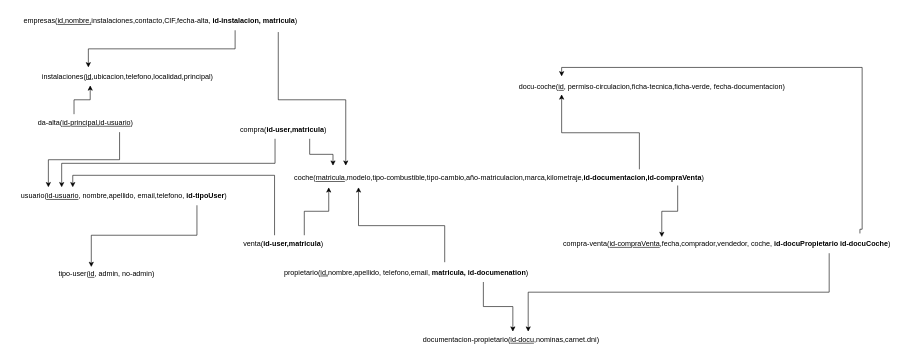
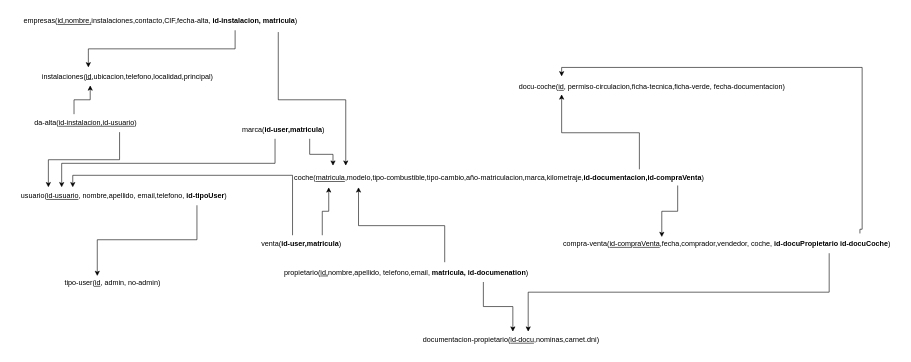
  <mxCell id="0" />
  <mxCell id="1" parent="0" />
  <mxCell id="2" value="empresas(&lt;u&gt;id,nombre,&lt;/u&gt;instalaciones,contacto,CIF,fecha-alta, &lt;b&gt;id-instalacion, matricula&lt;/b&gt;)" style="text;html=1;align=center;verticalAlign=middle;resizable=0;points=[[0.17,1,0,0,0],[0.33,1,0,0,0],[0.5,1,0,0,0],[0.67,1,0,0,0],[0.76,1,0,0,0],[0.91,1,0,0,3]];autosize=1;strokeColor=none;fillColor=none;" parent="1" vertex="1"><mxGeometry x="26" y="20" width="480" height="30" as="geometry" /></mxCell>
  <mxCell id="3" value="instalaciones(&lt;u&gt;id&lt;/u&gt;,ubicacion,telefono,localidad,principal)" style="text;html=1;align=center;verticalAlign=middle;resizable=0;points=[[0.17,0,0,0,0],[0.17,1,0,0,0],[0.29,0,0,0,0],[0.3,1,0,0,0],[0.5,0,0,0,0],[0.5,1,0,0,0],[0.67,0,0,0,0],[0.67,1,0,0,0],[0.83,0,0,0,0],[0.83,1,0,0,0]];autosize=1;strokeColor=none;fillColor=none;" parent="1" vertex="1"><mxGeometry x="56" y="112" width="310" height="30" as="geometry" /></mxCell>
  <mxCell id="4" style="edgeStyle=orthogonalEdgeStyle;rounded=0;orthogonalLoop=1;jettySize=auto;html=1;exitX=0.76;exitY=1;exitDx=0;exitDy=0;exitPerimeter=0;entryX=0.29;entryY=0;entryDx=0;entryDy=0;entryPerimeter=0;" parent="1" source="2" target="3" edge="1"><mxGeometry relative="1" as="geometry" /></mxCell>
- <mxCell id="5" value="da-alta(&lt;u&gt;id-principal,id-usuario&lt;/u&gt;)" style="text;html=1;align=center;verticalAlign=middle;resizable=0;points=[[0.2,1,0,0,0],[0.4,0,0,0,0],[0.4,1,0,0,0],[0.6,0,0,0,0],[0.6,1,0,0,0],[0.8,0,0,0,0],[0.8,1,0,0,0]];autosize=1;strokeColor=none;fillColor=none;" parent="1" vertex="1"><mxGeometry x="46" y="190" width="190" height="30" as="geometry" /></mxCell>
+ <mxCell id="5" value="da-alta(&lt;u&gt;id-instalacion,id-usuario&lt;/u&gt;)" style="text;html=1;align=center;verticalAlign=middle;resizable=0;points=[[0.2,1,0,0,0],[0.4,0,0,0,0],[0.4,1,0,0,0],[0.6,0,0,0,0],[0.6,1,0,0,0],[0.8,0,0,0,0],[0.8,1,0,0,0]];autosize=1;strokeColor=none;fillColor=none;" parent="1" vertex="1"><mxGeometry x="46" y="190" width="190" height="30" as="geometry" /></mxCell>
  <mxCell id="6" value="usuario(&lt;u&gt;id-usuario&lt;/u&gt;, nombre,apellido, email,telefono, &lt;b&gt;id-tipoUser&lt;/b&gt;)" style="text;html=1;align=center;verticalAlign=middle;resizable=0;points=[[0.16,0,0,0,0],[0.17,1,0,0,0],[0.22,0,0,0,0],[0.27,0,0,0,0],[0.33,1,0,0,0],[0.5,1,0,0,0],[0.67,1,0,0,0],[0.8,0,0,0,0],[0.83,1,0,0,0]];autosize=1;strokeColor=none;fillColor=none;" parent="1" vertex="1"><mxGeometry x="20" y="312" width="370" height="30" as="geometry" /></mxCell>
  <mxCell id="7" style="edgeStyle=orthogonalEdgeStyle;rounded=0;orthogonalLoop=1;jettySize=auto;html=1;exitX=0.8;exitY=1;exitDx=0;exitDy=0;exitPerimeter=0;entryX=0.16;entryY=0;entryDx=0;entryDy=0;entryPerimeter=0;" parent="1" source="5" target="6" edge="1"><mxGeometry relative="1" as="geometry" /></mxCell>
  <mxCell id="8" style="edgeStyle=orthogonalEdgeStyle;rounded=0;orthogonalLoop=1;jettySize=auto;html=1;exitX=0.3;exitY=1;exitDx=0;exitDy=0;exitPerimeter=0;entryX=0.4;entryY=0;entryDx=0;entryDy=0;entryPerimeter=0;startArrow=classic;startFill=1;endArrow=none;endFill=0;" parent="1" source="3" target="5" edge="1"><mxGeometry relative="1" as="geometry" /></mxCell>
- <mxCell id="9" value="tipo-user(&lt;u&gt;id&lt;/u&gt;, admin, no-admin)" style="text;html=1;align=center;verticalAlign=middle;resizable=0;points=[[0.36,0.1,0,0,0]];autosize=1;strokeColor=none;fillColor=none;" parent="1" vertex="1"><mxGeometry x="86" y="442" width="180" height="30" as="geometry" /></mxCell>
+ <mxCell id="9" value="tipo-user(&lt;u&gt;id&lt;/u&gt;, admin, no-admin)" style="text;html=1;align=center;verticalAlign=middle;resizable=0;points=[[0.36,0.1,0,0,0]];autosize=1;strokeColor=none;fillColor=none;" parent="1" vertex="1"><mxGeometry x="96" y="457" width="180" height="30" as="geometry" /></mxCell>
  <mxCell id="10" style="edgeStyle=orthogonalEdgeStyle;rounded=0;orthogonalLoop=1;jettySize=auto;html=1;exitX=0.83;exitY=1;exitDx=0;exitDy=0;exitPerimeter=0;entryX=0.36;entryY=0.1;entryDx=0;entryDy=0;entryPerimeter=0;" parent="1" source="6" target="9" edge="1"><mxGeometry relative="1" as="geometry" /></mxCell>
  <mxCell id="11" value="coche(&lt;u&gt;matricula&lt;/u&gt;,modelo,tipo-combustible,tipo-cambio,año-matriculacion,marca,kilometraje,&lt;b&gt;id-documentacion,id-compraVenta&lt;/b&gt;)" style="text;html=1;align=center;verticalAlign=middle;resizable=0;points=[[0.1,1,0,0,0],[0.11,0,0,0,-6],[0.14,0,0,0,-6],[0.17,1,0,0,0],[0.33,1,0,0,0],[0.5,0,0,0,0],[0.5,1,0,0,0],[0.67,0,0,0,0],[0.67,1,0,0,0],[0.83,0,0,0,0],[0.83,1,0,0,0],[0.92,0.9,0,0,0]];autosize=1;strokeColor=none;fillColor=none;" parent="1" vertex="1"><mxGeometry x="476" y="282" width="710" height="30" as="geometry" /></mxCell>
  <mxCell id="12" style="edgeStyle=orthogonalEdgeStyle;rounded=0;orthogonalLoop=1;jettySize=auto;html=1;exitX=0.91;exitY=1;exitDx=0;exitDy=3;exitPerimeter=0;entryX=0.14;entryY=0;entryDx=0;entryDy=-6;entryPerimeter=0;" parent="1" source="2" target="11" edge="1"><mxGeometry relative="1" as="geometry" /></mxCell>
- <mxCell id="13" value="compra(&lt;b&gt;id-user,matricula&lt;/b&gt;)" style="text;html=1;align=center;verticalAlign=middle;resizable=0;points=[[0.42,0.97,0,0,0],[0.76,0.97,0,0,0]];autosize=1;strokeColor=none;fillColor=none;" parent="1" vertex="1"><mxGeometry x="386" y="202" width="170" height="30" as="geometry" /></mxCell>
+ <mxCell id="13" value="marca(&lt;b&gt;id-user,matricula&lt;/b&gt;)" style="text;html=1;align=center;verticalAlign=middle;resizable=0;points=[[0.42,0.97,0,0,0],[0.76,0.97,0,0,0]];autosize=1;strokeColor=none;fillColor=none;" parent="1" vertex="1"><mxGeometry x="386" y="202" width="170" height="30" as="geometry" /></mxCell>
  <mxCell id="14" style="edgeStyle=orthogonalEdgeStyle;rounded=0;orthogonalLoop=1;jettySize=auto;html=1;exitX=0.42;exitY=0.97;exitDx=0;exitDy=0;exitPerimeter=0;entryX=0.22;entryY=0;entryDx=0;entryDy=0;entryPerimeter=0;" parent="1" source="13" target="6" edge="1"><mxGeometry relative="1" as="geometry" /></mxCell>
  <mxCell id="15" style="edgeStyle=orthogonalEdgeStyle;rounded=0;orthogonalLoop=1;jettySize=auto;html=1;exitX=0.76;exitY=0.97;exitDx=0;exitDy=0;exitPerimeter=0;entryX=0.11;entryY=0;entryDx=0;entryDy=-6;entryPerimeter=0;" parent="1" source="13" target="11" edge="1"><mxGeometry relative="1" as="geometry" /></mxCell>
- <mxCell id="16" value="venta(&lt;b&gt;id-user,matricula&lt;/b&gt;)" style="text;html=1;align=center;verticalAlign=middle;resizable=0;points=[[0.41,0,0,0,0],[0.72,0,0,0,0]];autosize=1;strokeColor=none;fillColor=none;" parent="1" vertex="1"><mxGeometry x="391" y="392" width="160" height="30" as="geometry" /></mxCell>
+ <mxCell id="16" value="venta(&lt;b&gt;id-user,matricula&lt;/b&gt;)" style="text;html=1;align=center;verticalAlign=middle;resizable=0;points=[[0.41,0,0,0,0],[0.72,0,0,0,0]];autosize=1;strokeColor=none;fillColor=none;" parent="1" vertex="1"><mxGeometry x="421" y="392" width="160" height="30" as="geometry" /></mxCell>
  <mxCell id="17" style="edgeStyle=orthogonalEdgeStyle;rounded=0;orthogonalLoop=1;jettySize=auto;html=1;exitX=0.72;exitY=0;exitDx=0;exitDy=0;exitPerimeter=0;entryX=0.1;entryY=1;entryDx=0;entryDy=0;entryPerimeter=0;" parent="1" source="16" target="11" edge="1"><mxGeometry relative="1" as="geometry" /></mxCell>
  <mxCell id="18" style="edgeStyle=orthogonalEdgeStyle;rounded=0;orthogonalLoop=1;jettySize=auto;html=1;exitX=0.41;exitY=0;exitDx=0;exitDy=0;exitPerimeter=0;entryX=0.27;entryY=0;entryDx=0;entryDy=0;entryPerimeter=0;" parent="1" source="16" target="6" edge="1"><mxGeometry relative="1" as="geometry" /></mxCell>
  <mxCell id="19" style="edgeStyle=orthogonalEdgeStyle;rounded=0;orthogonalLoop=1;jettySize=auto;html=1;exitX=0.8;exitY=1;exitDx=0;exitDy=0;exitPerimeter=0;entryX=0.51;entryY=0.03;entryDx=0;entryDy=0;entryPerimeter=0;" parent="1" source="20" target="22" edge="1"><mxGeometry relative="1" as="geometry" /></mxCell>
  <mxCell id="20" value="propietario(&lt;u&gt;id,&lt;/u&gt;nombre,apellido, telefono,email, &lt;b&gt;matricula, id-documenation&lt;/b&gt;)" style="text;html=1;align=center;verticalAlign=middle;resizable=0;points=[[0.2,1,0,0,0],[0.29,0,0,0,0],[0.4,0,0,0,0],[0.4,1,0,0,0],[0.6,1,0,0,0],[0.65,0,0,0,-3],[0.8,0,0,0,0],[0.8,1,0,0,0]];autosize=1;strokeColor=none;fillColor=none;" parent="1" vertex="1"><mxGeometry x="461" y="440" width="430" height="30" as="geometry" /></mxCell>
  <mxCell id="21" style="edgeStyle=orthogonalEdgeStyle;rounded=0;orthogonalLoop=1;jettySize=auto;html=1;exitX=0.65;exitY=0;exitDx=0;exitDy=-3;exitPerimeter=0;entryX=0.17;entryY=1;entryDx=0;entryDy=0;entryPerimeter=0;" parent="1" source="20" target="11" edge="1"><mxGeometry relative="1" as="geometry" /></mxCell>
  <mxCell id="22" value="documentacion-propietario(&lt;u&gt;id-docu&lt;/u&gt;,nominas,carnet.dni)" style="text;html=1;align=center;verticalAlign=middle;resizable=0;points=[[0.51,0.03,0,0,0],[0.59,0.03,0,0,0]];autosize=1;strokeColor=none;fillColor=none;" parent="1" vertex="1"><mxGeometry x="691" y="552" width="320" height="30" as="geometry" /></mxCell>
  <mxCell id="23" style="edgeStyle=orthogonalEdgeStyle;rounded=0;orthogonalLoop=1;jettySize=auto;html=1;exitX=0.18;exitY=0;exitDx=0;exitDy=-3;exitPerimeter=0;startArrow=classic;startFill=1;endArrow=none;endFill=0;entryX=0.89;entryY=0;entryDx=0;entryDy=-3;entryPerimeter=0;" edge="1" parent="1" source="24" target="27"><mxGeometry relative="1" as="geometry"><mxPoint x="1436" y="382" as="targetPoint" /><Array as="points"><mxPoint x="936" y="112" /><mxPoint x="1437" y="112" /><mxPoint x="1437" y="382" /><mxPoint x="1433" y="382" /></Array></mxGeometry></mxCell>
  <mxCell id="24" value="docu-coche(&lt;u&gt;id&lt;/u&gt;, permiso-circulacion,ficha-tecnica,ficha-verde, fecha-documentacion)" style="text;html=1;align=center;verticalAlign=middle;resizable=0;points=[[0.18,0,0,0,-3],[0.18,0.9,0,0,0],[0.62,1,0,0,1],[0.95,1,0,0,3]];autosize=1;strokeColor=none;fillColor=none;" parent="1" vertex="1"><mxGeometry x="851" y="130" width="470" height="30" as="geometry" /></mxCell>
  <mxCell id="25" style="edgeStyle=orthogonalEdgeStyle;rounded=0;orthogonalLoop=1;jettySize=auto;html=1;exitX=0.83;exitY=0;exitDx=0;exitDy=0;exitPerimeter=0;entryX=0.18;entryY=0.9;entryDx=0;entryDy=0;entryPerimeter=0;" parent="1" source="11" target="24" edge="1"><mxGeometry relative="1" as="geometry" /></mxCell>
  <mxCell id="26" style="edgeStyle=orthogonalEdgeStyle;rounded=0;orthogonalLoop=1;jettySize=auto;html=1;exitX=0.8;exitY=1;exitDx=0;exitDy=0;exitPerimeter=0;entryX=0.59;entryY=0.03;entryDx=0;entryDy=0;entryPerimeter=0;" parent="1" source="27" target="22" edge="1"><mxGeometry relative="1" as="geometry"><mxPoint x="896" y="542" as="targetPoint" /></mxGeometry></mxCell>
  <mxCell id="27" value="compra-venta(&lt;u&gt;id-compraVenta&lt;/u&gt;,fecha,comprador,vendedor, coche, &lt;b&gt;id-docuPropietario id-docuCoche&lt;/b&gt;)" style="text;html=1;align=center;verticalAlign=middle;resizable=0;points=[[0.31,0,0,0,0],[0.31,1,0,0,0],[0.4,0,0,0,0],[0.4,1,0,0,0],[0.6,0,0,0,0],[0.6,1,0,0,0],[0.8,0,0,0,0],[0.8,1,0,0,0],[0.89,0,0,0,-3]];autosize=1;strokeColor=none;fillColor=none;" parent="1" vertex="1"><mxGeometry x="926" y="392" width="570" height="30" as="geometry" /></mxCell>
  <mxCell id="28" style="edgeStyle=orthogonalEdgeStyle;rounded=0;orthogonalLoop=1;jettySize=auto;html=1;exitX=0.92;exitY=0.9;exitDx=0;exitDy=0;exitPerimeter=0;entryX=0.31;entryY=0.1;entryDx=0;entryDy=0;entryPerimeter=0;" parent="1" source="11" target="27" edge="1"><mxGeometry relative="1" as="geometry" /></mxCell>
